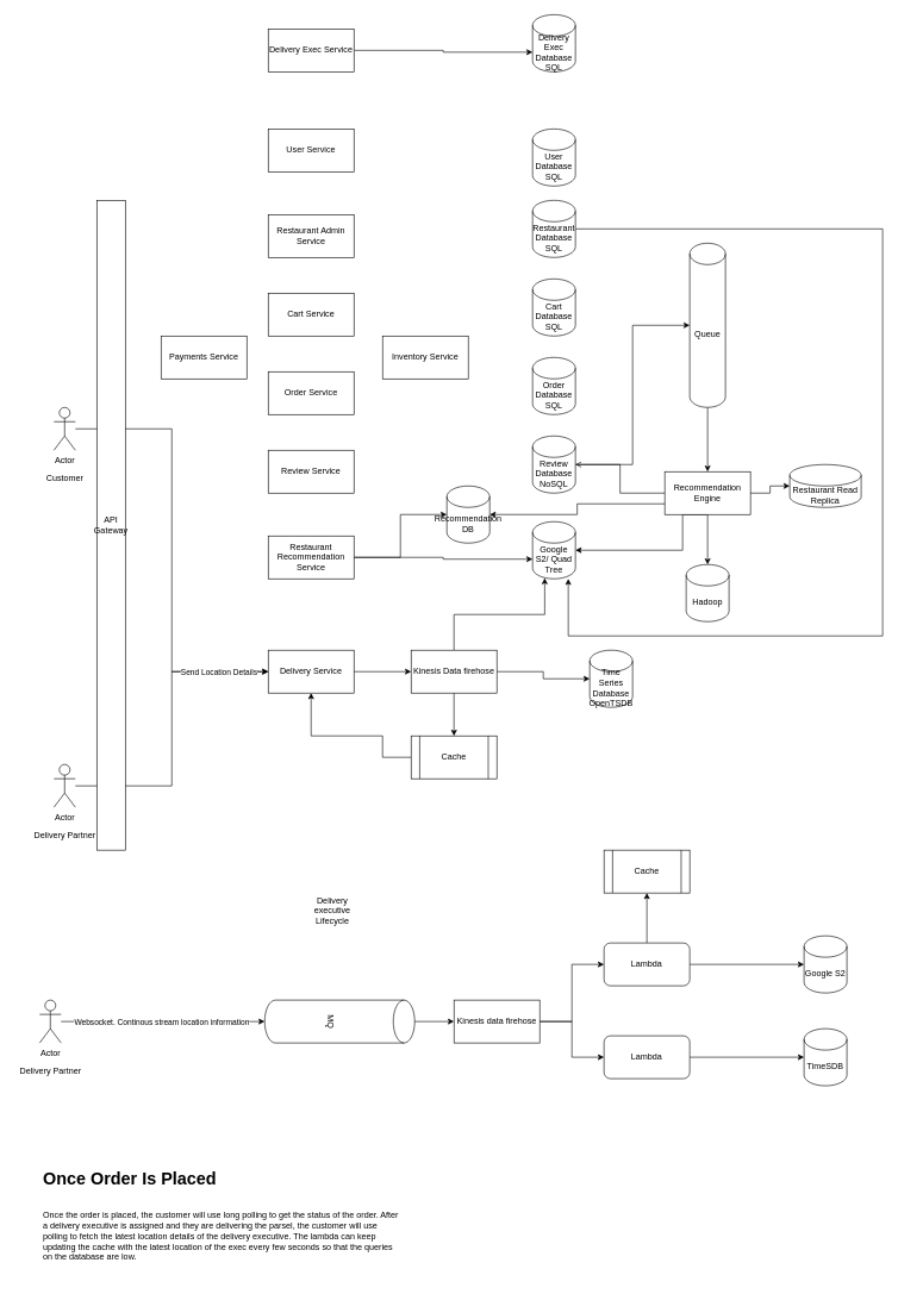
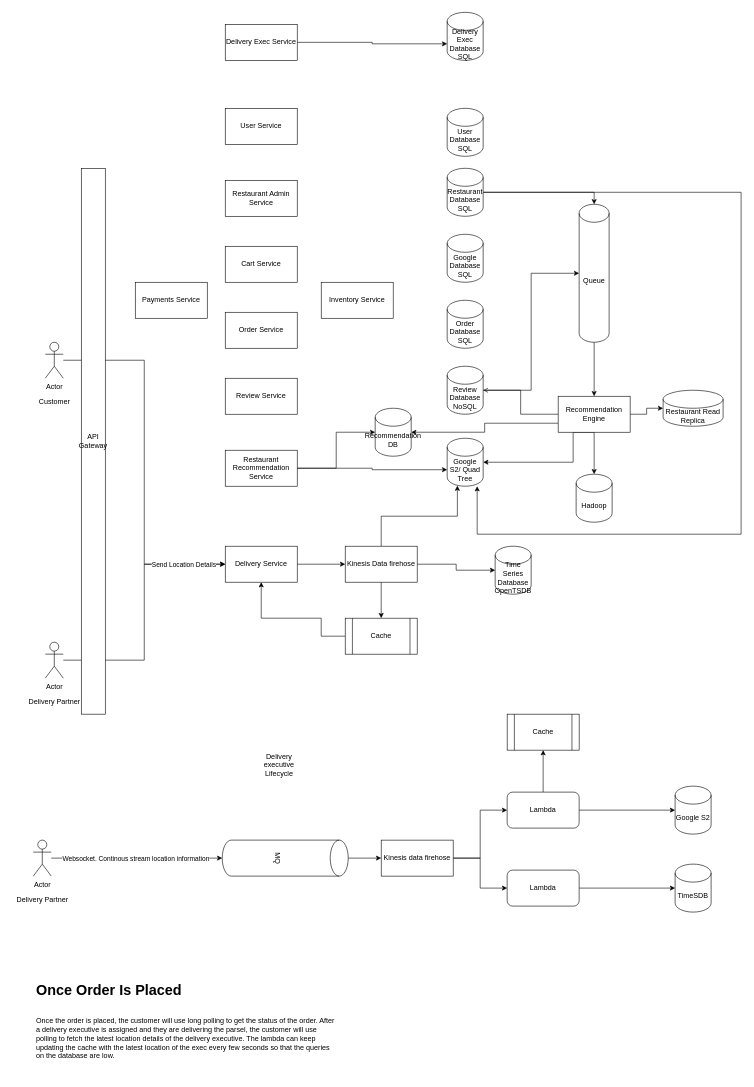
  <mxCell id="0" />
  <mxCell id="1" parent="0" />
  <mxCell id="2" style="edgeStyle=orthogonalEdgeStyle;rounded=0;orthogonalLoop=1;jettySize=auto;html=1;entryX=0;entryY=0.5;entryDx=0;entryDy=0;" edge="1" parent="1" source="5" target="37"><mxGeometry relative="1" as="geometry" /></mxCell>
  <mxCell id="3" style="edgeStyle=orthogonalEdgeStyle;rounded=0;orthogonalLoop=1;jettySize=auto;html=1;entryX=0;entryY=0.5;entryDx=0;entryDy=0;" edge="1" parent="1" source="39" target="37"><mxGeometry relative="1" as="geometry" /></mxCell>
  <mxCell id="4" value="Send Location Details" style="edgeLabel;html=1;align=center;verticalAlign=middle;resizable=0;points=[];" vertex="1" connectable="0" parent="3"><mxGeometry x="0.549" relative="1" as="geometry"><mxPoint x="27" as="offset" /></mxGeometry></mxCell>
  <mxCell id="5" value="Actor" style="shape=umlActor;verticalLabelPosition=bottom;verticalAlign=top;html=1;outlineConnect=0;" vertex="1" parent="1"><mxGeometry x="75" y="570" width="30" height="60" as="geometry" /></mxCell>
  <mxCell id="6" value="API Gateway" style="rounded=0;whiteSpace=wrap;html=1;" vertex="1" parent="1"><mxGeometry x="135" y="280" width="40" height="910" as="geometry" /></mxCell>
  <mxCell id="7" value="User Service" style="rounded=0;whiteSpace=wrap;html=1;" vertex="1" parent="1"><mxGeometry x="375" y="180" width="120" height="60" as="geometry" /></mxCell>
  <mxCell id="8" value="Restaurant Admin Service" style="rounded=0;whiteSpace=wrap;html=1;" vertex="1" parent="1"><mxGeometry x="375" y="300" width="120" height="60" as="geometry" /></mxCell>
  <mxCell id="9" value="User Database SQL" style="shape=cylinder3;whiteSpace=wrap;html=1;boundedLbl=1;backgroundOutline=1;size=15;" vertex="1" parent="1"><mxGeometry x="745" y="180" width="60" height="80" as="geometry" /></mxCell>
+ <mxCell id="10" style="edgeStyle=orthogonalEdgeStyle;rounded=0;orthogonalLoop=1;jettySize=auto;html=1;entryX=0.5;entryY=0;entryDx=0;entryDy=0;entryPerimeter=0;" edge="1" parent="1" source="12" target="26"><mxGeometry relative="1" as="geometry" /></mxCell>
  <mxCell id="11" style="edgeStyle=orthogonalEdgeStyle;rounded=0;orthogonalLoop=1;jettySize=auto;html=1;entryX=0.833;entryY=1;entryDx=0;entryDy=0;entryPerimeter=0;" edge="1" parent="1" source="12" target="33"><mxGeometry relative="1" as="geometry"><Array as="points"><mxPoint x="1235" y="320" /><mxPoint x="1235" y="890" /><mxPoint x="795" y="890" /></Array></mxGeometry></mxCell>
  <mxCell id="12" value="Restaurant Database SQL" style="shape=cylinder3;whiteSpace=wrap;html=1;boundedLbl=1;backgroundOutline=1;size=15;" vertex="1" parent="1"><mxGeometry x="745" y="280" width="60" height="80" as="geometry" /></mxCell>
  <mxCell id="13" value="Cart Service" style="rounded=0;whiteSpace=wrap;html=1;" vertex="1" parent="1"><mxGeometry x="375" y="410" width="120" height="60" as="geometry" /></mxCell>
- <mxCell id="14" value="Cart Database SQL" style="shape=cylinder3;whiteSpace=wrap;html=1;boundedLbl=1;backgroundOutline=1;size=15;" vertex="1" parent="1"><mxGeometry x="745" y="390" width="60" height="80" as="geometry" /></mxCell>
+ <mxCell id="14" value="Google Database SQL" style="shape=cylinder3;whiteSpace=wrap;html=1;boundedLbl=1;backgroundOutline=1;size=15;" vertex="1" parent="1"><mxGeometry x="745" y="390" width="60" height="80" as="geometry" /></mxCell>
  <mxCell id="15" value="Order Service" style="rounded=0;whiteSpace=wrap;html=1;" vertex="1" parent="1"><mxGeometry x="375" y="520" width="120" height="60" as="geometry" /></mxCell>
  <mxCell id="16" value="Order Database SQL" style="shape=cylinder3;whiteSpace=wrap;html=1;boundedLbl=1;backgroundOutline=1;size=15;" vertex="1" parent="1"><mxGeometry x="745" y="500" width="60" height="80" as="geometry" /></mxCell>
  <mxCell id="17" value="Review Service" style="rounded=0;whiteSpace=wrap;html=1;" vertex="1" parent="1"><mxGeometry x="375" y="630" width="120" height="60" as="geometry" /></mxCell>
  <mxCell id="18" style="edgeStyle=orthogonalEdgeStyle;rounded=0;orthogonalLoop=1;jettySize=auto;html=1;entryX=0;entryY=0.5;entryDx=0;entryDy=0;entryPerimeter=0;" edge="1" parent="1" source="19" target="26"><mxGeometry relative="1" as="geometry" /></mxCell>
  <mxCell id="19" value="Review Database NoSQL" style="shape=cylinder3;whiteSpace=wrap;html=1;boundedLbl=1;backgroundOutline=1;size=15;" vertex="1" parent="1"><mxGeometry x="745" y="610" width="60" height="80" as="geometry" /></mxCell>
  <mxCell id="20" style="edgeStyle=orthogonalEdgeStyle;rounded=0;orthogonalLoop=1;jettySize=auto;html=1;" edge="1" parent="1" source="22" target="34"><mxGeometry relative="1" as="geometry" /></mxCell>
  <mxCell id="21" style="edgeStyle=orthogonalEdgeStyle;rounded=0;orthogonalLoop=1;jettySize=auto;html=1;entryX=0;entryY=0;entryDx=0;entryDy=52.5;entryPerimeter=0;" edge="1" parent="1" source="22" target="33"><mxGeometry relative="1" as="geometry" /></mxCell>
  <mxCell id="22" value="Restaurant Recommendation Service" style="rounded=0;whiteSpace=wrap;html=1;" vertex="1" parent="1"><mxGeometry x="375" y="750" width="120" height="60" as="geometry" /></mxCell>
  <mxCell id="23" value="Restaurant Read Replica" style="shape=cylinder3;whiteSpace=wrap;html=1;boundedLbl=1;backgroundOutline=1;size=15;" vertex="1" parent="1"><mxGeometry x="1105" y="650" width="100" height="60" as="geometry" /></mxCell>
  <mxCell id="24" value="Hadoop" style="shape=cylinder3;whiteSpace=wrap;html=1;boundedLbl=1;backgroundOutline=1;size=15;" vertex="1" parent="1"><mxGeometry x="960" y="790" width="60" height="80" as="geometry" /></mxCell>
  <mxCell id="25" style="edgeStyle=orthogonalEdgeStyle;rounded=0;orthogonalLoop=1;jettySize=auto;html=1;entryX=0.5;entryY=0;entryDx=0;entryDy=0;" edge="1" parent="1" source="26" target="32"><mxGeometry relative="1" as="geometry" /></mxCell>
  <mxCell id="26" value="Queue" style="shape=cylinder3;whiteSpace=wrap;html=1;boundedLbl=1;backgroundOutline=1;size=15;" vertex="1" parent="1"><mxGeometry x="965" y="340" width="50" height="230" as="geometry" /></mxCell>
  <mxCell id="27" style="edgeStyle=orthogonalEdgeStyle;rounded=0;orthogonalLoop=1;jettySize=auto;html=1;entryX=0.5;entryY=0;entryDx=0;entryDy=0;entryPerimeter=0;" edge="1" parent="1" source="32" target="24"><mxGeometry relative="1" as="geometry" /></mxCell>
  <mxCell id="28" style="edgeStyle=orthogonalEdgeStyle;rounded=0;orthogonalLoop=1;jettySize=auto;html=1;entryX=0;entryY=0.5;entryDx=0;entryDy=0;entryPerimeter=0;" edge="1" parent="1" source="32" target="23"><mxGeometry relative="1" as="geometry" /></mxCell>
  <mxCell id="29" style="edgeStyle=orthogonalEdgeStyle;rounded=0;orthogonalLoop=1;jettySize=auto;html=1;entryX=1;entryY=0.5;entryDx=0;entryDy=0;entryPerimeter=0;endArrow=open;" edge="1" parent="1" source="32" target="19"><mxGeometry relative="1" as="geometry" /></mxCell>
  <mxCell id="30" style="edgeStyle=orthogonalEdgeStyle;rounded=0;orthogonalLoop=1;jettySize=auto;html=1;exitX=0.5;exitY=1;exitDx=0;exitDy=0;entryX=1;entryY=0.5;entryDx=0;entryDy=0;entryPerimeter=0;" edge="1" parent="1" source="32" target="33"><mxGeometry relative="1" as="geometry"><Array as="points"><mxPoint x="955" y="720" /><mxPoint x="955" y="770" /></Array></mxGeometry></mxCell>
  <mxCell id="31" style="edgeStyle=orthogonalEdgeStyle;rounded=0;orthogonalLoop=1;jettySize=auto;html=1;exitX=0;exitY=0.75;exitDx=0;exitDy=0;" edge="1" parent="1" source="32" target="34"><mxGeometry relative="1" as="geometry" /></mxCell>
  <mxCell id="32" value="Recommendation Engine" style="rounded=0;whiteSpace=wrap;html=1;" vertex="1" parent="1"><mxGeometry x="930" y="660" width="120" height="60" as="geometry" /></mxCell>
  <mxCell id="33" value="Google S2/ Quad Tree" style="shape=cylinder3;whiteSpace=wrap;html=1;boundedLbl=1;backgroundOutline=1;size=15;" vertex="1" parent="1"><mxGeometry x="745" y="730" width="60" height="80" as="geometry" /></mxCell>
  <mxCell id="34" value="Recommendation DB" style="shape=cylinder3;whiteSpace=wrap;html=1;boundedLbl=1;backgroundOutline=1;size=15;" vertex="1" parent="1"><mxGeometry x="625" y="680" width="60" height="80" as="geometry" /></mxCell>
  <mxCell id="35" value="" style="edgeStyle=orthogonalEdgeStyle;rounded=0;orthogonalLoop=1;jettySize=auto;html=1;" edge="1" parent="1" source="37" target="45"><mxGeometry relative="1" as="geometry" /></mxCell>
  <mxCell id="36" style="edgeStyle=orthogonalEdgeStyle;rounded=0;orthogonalLoop=1;jettySize=auto;html=1;entryX=0.5;entryY=1;entryDx=0;entryDy=0;exitX=0;exitY=0.5;exitDx=0;exitDy=0;" edge="1" parent="1" source="46" target="37"><mxGeometry relative="1" as="geometry"><mxPoint x="535" y="1110" as="sourcePoint" /><Array as="points"><mxPoint x="535" y="1060" /><mxPoint x="535" y="1030" /><mxPoint x="435" y="1030" /></Array></mxGeometry></mxCell>
  <mxCell id="37" value="Delivery Service" style="rounded=0;whiteSpace=wrap;html=1;" vertex="1" parent="1"><mxGeometry x="375" y="910" width="120" height="60" as="geometry" /></mxCell>
  <mxCell id="38" value="Time Series Database OpenTSDB" style="shape=cylinder3;whiteSpace=wrap;html=1;boundedLbl=1;backgroundOutline=1;size=15;" vertex="1" parent="1"><mxGeometry x="825" y="910" width="60" height="80" as="geometry" /></mxCell>
  <mxCell id="39" value="Actor" style="shape=umlActor;verticalLabelPosition=bottom;verticalAlign=top;html=1;outlineConnect=0;" vertex="1" parent="1"><mxGeometry x="75" y="1070" width="30" height="60" as="geometry" /></mxCell>
  <mxCell id="40" value="Customer" style="text;html=1;align=center;verticalAlign=middle;resizable=0;points=[];autosize=1;strokeColor=none;fillColor=none;" vertex="1" parent="1"><mxGeometry y="660" width="70" height="20" as="geometry" x="55" /></mxCell>
  <mxCell id="41" value="Delivery Partner" style="text;html=1;align=center;verticalAlign=middle;resizable=0;points=[];autosize=1;strokeColor=none;fillColor=none;" vertex="1" parent="1"><mxGeometry x="40" y="1160" width="100" height="20" as="geometry" /></mxCell>
  <mxCell id="42" style="edgeStyle=orthogonalEdgeStyle;rounded=0;orthogonalLoop=1;jettySize=auto;html=1;" edge="1" parent="1" source="45" target="38"><mxGeometry relative="1" as="geometry" /></mxCell>
  <mxCell id="43" style="edgeStyle=orthogonalEdgeStyle;rounded=0;orthogonalLoop=1;jettySize=auto;html=1;exitX=0.5;exitY=1;exitDx=0;exitDy=0;entryX=0.5;entryY=0;entryDx=0;entryDy=0;" edge="1" parent="1" source="45" target="46"><mxGeometry relative="1" as="geometry" /></mxCell>
  <mxCell id="44" style="edgeStyle=orthogonalEdgeStyle;rounded=0;orthogonalLoop=1;jettySize=auto;html=1;exitX=0.5;exitY=0;exitDx=0;exitDy=0;entryX=0.283;entryY=0.988;entryDx=0;entryDy=0;entryPerimeter=0;" edge="1" parent="1" source="45" target="33"><mxGeometry relative="1" as="geometry" /></mxCell>
  <mxCell id="45" value="Kinesis Data firehose" style="rounded=0;whiteSpace=wrap;html=1;" vertex="1" parent="1"><mxGeometry x="575" y="910" width="120" height="60" as="geometry" /></mxCell>
  <mxCell id="46" value="Cache" style="shape=process;whiteSpace=wrap;html=1;backgroundOutline=1;" vertex="1" parent="1"><mxGeometry x="575" y="1030" width="120" height="60" as="geometry" /></mxCell>
  <mxCell id="47" value="Inventory Service" style="rounded=0;whiteSpace=wrap;html=1;" vertex="1" parent="1"><mxGeometry x="535" y="470" width="120" height="60" as="geometry" /></mxCell>
  <mxCell id="48" style="edgeStyle=orthogonalEdgeStyle;rounded=0;orthogonalLoop=1;jettySize=auto;html=1;" edge="1" parent="1" source="50" target="54"><mxGeometry relative="1" as="geometry" /></mxCell>
  <mxCell id="49" value="Websocket. Continous stream location information" style="edgeLabel;html=1;align=center;verticalAlign=middle;resizable=0;points=[];" vertex="1" connectable="0" parent="48"><mxGeometry x="-0.296" y="-2" relative="1" as="geometry"><mxPoint x="40" y="-2" as="offset" /></mxGeometry></mxCell>
  <mxCell id="50" value="Actor" style="shape=umlActor;verticalLabelPosition=bottom;verticalAlign=top;html=1;outlineConnect=0;" vertex="1" parent="1"><mxGeometry y="1400" width="30" height="60" as="geometry" x="55" /></mxCell>
  <mxCell id="51" value="Delivery executive Lifecycle" style="text;html=1;strokeColor=none;fillColor=none;align=center;verticalAlign=middle;whiteSpace=wrap;rounded=0;" vertex="1" parent="1"><mxGeometry x="435" y="1260" width="60" height="30" as="geometry" /></mxCell>
  <mxCell id="52" value="Delivery Partner" style="text;html=1;align=center;verticalAlign=middle;resizable=0;points=[];autosize=1;strokeColor=none;fillColor=none;" vertex="1" parent="1"><mxGeometry x="20" y="1490" width="100" height="20" as="geometry" /></mxCell>
  <mxCell id="53" style="edgeStyle=orthogonalEdgeStyle;rounded=0;orthogonalLoop=1;jettySize=auto;html=1;entryX=0;entryY=0.5;entryDx=0;entryDy=0;" edge="1" parent="1" source="54" target="57"><mxGeometry relative="1" as="geometry" /></mxCell>
  <mxCell id="54" value="MQ&lt;br&gt;" style="shape=cylinder3;whiteSpace=wrap;html=1;boundedLbl=1;backgroundOutline=1;size=15;rotation=90;" vertex="1" parent="1"><mxGeometry x="445" y="1325" width="60" height="210" as="geometry" /></mxCell>
  <mxCell id="55" style="edgeStyle=orthogonalEdgeStyle;rounded=0;orthogonalLoop=1;jettySize=auto;html=1;entryX=0;entryY=0.5;entryDx=0;entryDy=0;" edge="1" parent="1" source="57" target="60"><mxGeometry relative="1" as="geometry" /></mxCell>
  <mxCell id="56" style="edgeStyle=orthogonalEdgeStyle;rounded=0;orthogonalLoop=1;jettySize=auto;html=1;exitX=1;exitY=0.5;exitDx=0;exitDy=0;entryX=0;entryY=0.5;entryDx=0;entryDy=0;" edge="1" parent="1" source="57" target="63"><mxGeometry relative="1" as="geometry" /></mxCell>
  <mxCell id="57" value="Kinesis data firehose" style="rounded=0;whiteSpace=wrap;html=1;" vertex="1" parent="1"><mxGeometry x="635" y="1400" width="120" height="60" as="geometry" /></mxCell>
  <mxCell id="58" style="edgeStyle=orthogonalEdgeStyle;rounded=0;orthogonalLoop=1;jettySize=auto;html=1;" edge="1" parent="1" source="60" target="61"><mxGeometry relative="1" as="geometry" /></mxCell>
  <mxCell id="59" style="edgeStyle=orthogonalEdgeStyle;rounded=0;orthogonalLoop=1;jettySize=auto;html=1;exitX=0.5;exitY=0;exitDx=0;exitDy=0;entryX=0.5;entryY=1;entryDx=0;entryDy=0;" edge="1" parent="1" source="60" target="66"><mxGeometry relative="1" as="geometry" /></mxCell>
  <mxCell id="60" value="Lambda" style="rounded=1;whiteSpace=wrap;html=1;" vertex="1" parent="1"><mxGeometry x="845" y="1320" width="120" height="60" as="geometry" /></mxCell>
  <mxCell id="61" value="Google S2" style="shape=cylinder3;whiteSpace=wrap;html=1;boundedLbl=1;backgroundOutline=1;size=15;" vertex="1" parent="1"><mxGeometry x="1125" y="1310" width="60" height="80" as="geometry" /></mxCell>
  <mxCell id="62" style="edgeStyle=orthogonalEdgeStyle;rounded=0;orthogonalLoop=1;jettySize=auto;html=1;" edge="1" parent="1" source="63" target="64"><mxGeometry relative="1" as="geometry" /></mxCell>
  <mxCell id="63" value="Lambda" style="rounded=1;whiteSpace=wrap;html=1;" vertex="1" parent="1"><mxGeometry x="845" y="1450" width="120" height="60" as="geometry" /></mxCell>
  <mxCell id="64" value="TimeSDB" style="shape=cylinder3;whiteSpace=wrap;html=1;boundedLbl=1;backgroundOutline=1;size=15;" vertex="1" parent="1"><mxGeometry x="1125" y="1440" width="60" height="80" as="geometry" /></mxCell>
  <mxCell id="65" value="&lt;h1&gt;Once Order Is Placed&lt;/h1&gt;&lt;div&gt;&lt;br&gt;&lt;/div&gt;&lt;div&gt;Once the order is placed, the customer will use long polling to get the status of the order. After a delivery executive is assigned and they are delivering the parsel, the customer will use polling to fetch the latest location details of the delivery executive. The lambda can keep updating the cache with the latest location of the exec every few seconds so that the queries on the database are low.&lt;/div&gt;&lt;div&gt;&lt;br&gt;&lt;/div&gt;" style="text;html=1;strokeColor=none;fillColor=none;spacing=5;spacingTop=-20;whiteSpace=wrap;overflow=hidden;rounded=0;" vertex="1" parent="1"><mxGeometry y="1630" width="510" height="160" as="geometry" x="55" /></mxCell>
  <mxCell id="66" value="Cache" style="shape=process;whiteSpace=wrap;html=1;backgroundOutline=1;" vertex="1" parent="1"><mxGeometry x="845" y="1190" width="120" height="60" as="geometry" /></mxCell>
  <mxCell id="67" style="edgeStyle=orthogonalEdgeStyle;rounded=0;orthogonalLoop=1;jettySize=auto;html=1;entryX=0;entryY=0;entryDx=0;entryDy=52.5;entryPerimeter=0;" edge="1" parent="1" source="68" target="69"><mxGeometry relative="1" as="geometry" /></mxCell>
  <mxCell id="68" value="Delivery Exec Service" style="rounded=0;whiteSpace=wrap;html=1;" vertex="1" parent="1"><mxGeometry x="375" y="40" width="120" height="60" as="geometry" /></mxCell>
  <mxCell id="69" value="Delivery Exec Database SQL" style="shape=cylinder3;whiteSpace=wrap;html=1;boundedLbl=1;backgroundOutline=1;size=15;" vertex="1" parent="1"><mxGeometry x="745" y="20" width="60" height="80" as="geometry" /></mxCell>
  <mxCell id="70" value="Payments Service" style="rounded=0;whiteSpace=wrap;html=1;" vertex="1" parent="1"><mxGeometry x="225" y="470" width="120" height="60" as="geometry" /></mxCell>
